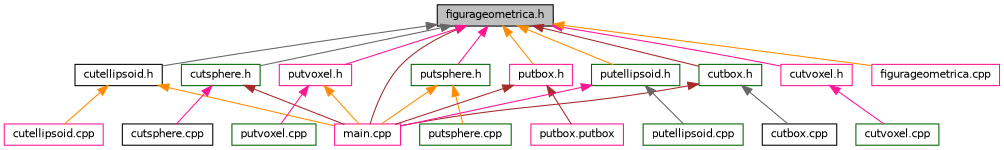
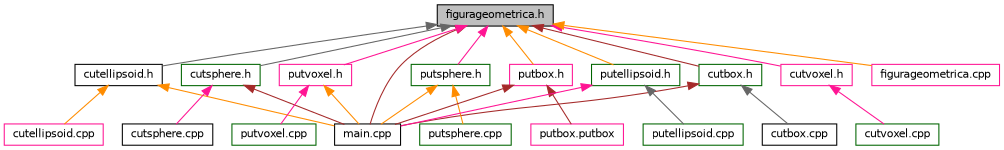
  digraph {
    node [color=darkgreen fillcolor=white fontname=Helvetica fontsize=10 shape=record style=filled]
    edge [color=darkorange dir=back fontname=Helvetica fontsize=10 labelfontname=Helvetica labelfontsize=10 style=solid]
    n1 [color=black fillcolor=grey75 fontcolor=black height=0.2 label="figurageometrica.h" width=0.4]
    n2 [height=0.2 label="cutbox.h" width=0.4]
-   n3 [color=deeppink height=0.2 label="main.cpp" width=0.4]
+   n3 [color=black height=0.2 label="main.cpp" width=0.4]
    n4 [color=black height=0.2 label="cutellipsoid.h" width=0.4]
    n5 [height=0.2 label="cutsphere.h" width=0.4]
    n6 [color=deeppink height=0.2 label="cutvoxel.h" width=0.4]
    n7 [color=deeppink height=0.2 label="figurageometrica.cpp" width=0.4]
    n8 [color=deeppink height=0.2 label="putvoxel.h" width=0.4]
    n9 [height=0.2 label="putsphere.h" width=0.4]
    n10 [color=deeppink height=0.2 label="putbox.h" width=0.4]
    n11 [height=0.2 label="putellipsoid.h" width=0.4]
    n12 [color=black height=0.2 label="cutbox.cpp" width=0.4]
    n13 [color=deeppink height=0.2 label="cutellipsoid.cpp" width=0.4]
    n14 [color=black height=0.2 label="cutsphere.cpp" width=0.4]
    n15 [height=0.2 label="cutvoxel.cpp" width=0.4]
    n16 [height=0.2 label="putvoxel.cpp" width=0.4]
    n17 [height=0.2 label="putsphere.cpp" width=0.4]
    n18 [color=deeppink height=0.2 label="putbox.putbox" width=0.4]
    n19 [height=0.2 label="putellipsoid.cpp" width=0.4]
    n1 -> n2 [color=brown]
    n1 -> n3 [color=brown]
    n1 -> n4 [color=gray40]
    n1 -> n5 [color=gray40]
    n1 -> n6 [color=deeppink]
    n1 -> n7
    n1 -> n8 [color=deeppink]
    n1 -> n9 [color=deeppink]
    n1 -> n10
    n1 -> n11
    n2 -> n3 [color=brown]
    n2 -> n12 [color=gray40]
    n4 -> n3
    n4 -> n13
    n5 -> n3 [color=brown]
    n5 -> n14 [color=deeppink]
    n6 -> n15 [color=deeppink]
    n8 -> n3
    n8 -> n16 [color=deeppink]
    n9 -> n3
    n9 -> n17
    n10 -> n3 [color=brown]
    n10 -> n18 [color=brown]
    n11 -> n3 [color=deeppink]
    n11 -> n19 [color=gray40]
  }
